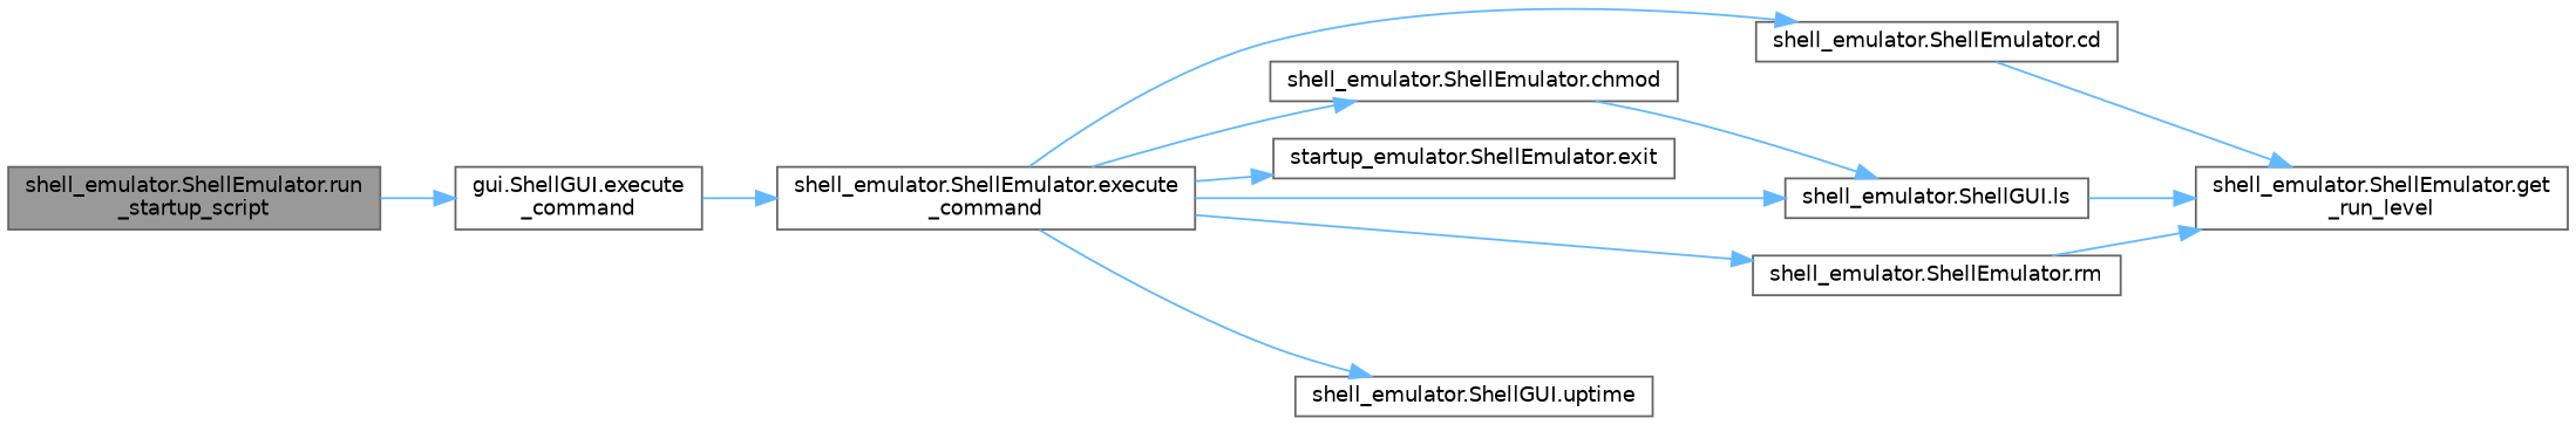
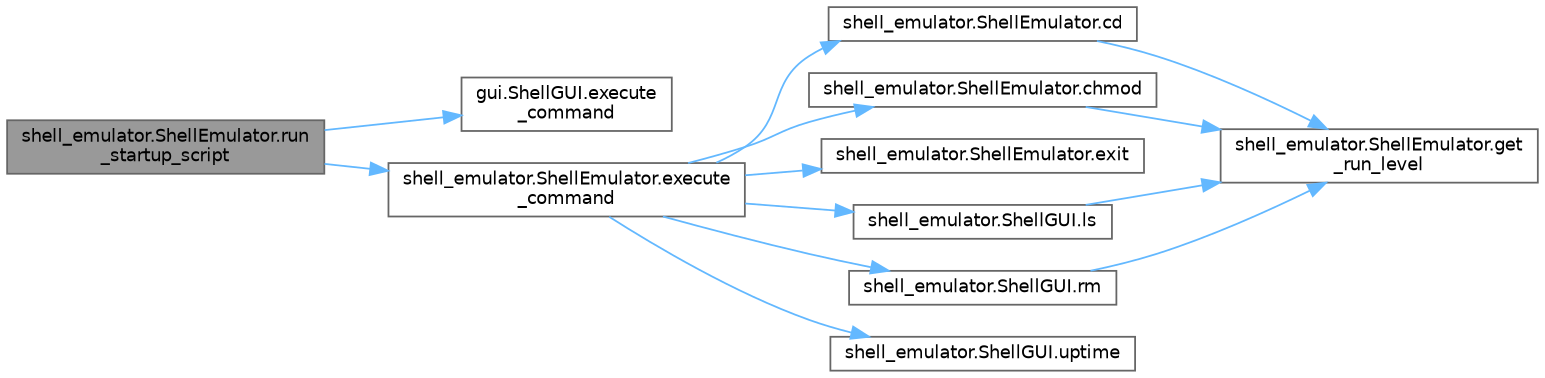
  digraph {
    rankdir=LR
    node [color=grey40 fillcolor=white fontname=Helvetica fontsize=10 shape=box style=filled]
    edge [color=steelblue1 fontname=Helvetica fontsize=10 labelfontname=Helvetica labelfontsize=10 style=solid]
    n1 [color=gray40 fillcolor=grey60 fontcolor=black height=0.2 label="shell_emulator.ShellEmulator.run\l_startup_script" width=0.4]
    n2 [height=0.2 label="gui.ShellGUI.execute\l_command" width=0.4]
    n3 [height=0.2 label="shell_emulator.ShellEmulator.execute\l_command" width=0.4]
    n4 [height=0.2 label="shell_emulator.ShellEmulator.cd" width=0.4]
    n5 [height=0.2 label="shell_emulator.ShellEmulator.chmod" width=0.4]
-   n6 [height=0.2 label="startup_emulator.ShellEmulator.exit" width=0.4]
+   n6 [height=0.2 label="shell_emulator.ShellEmulator.exit" width=0.4]
    n7 [height=0.2 label="shell_emulator.ShellGUI.ls" width=0.4]
-   n8 [height=0.2 label="shell_emulator.ShellEmulator.rm" width=0.4]
+   n8 [height=0.2 label="shell_emulator.ShellGUI.rm" width=0.4]
    n9 [height=0.2 label="shell_emulator.ShellGUI.uptime" width=0.4]
    n10 [height=0.2 label="shell_emulator.ShellEmulator.get\l_run_level" width=0.4]
    n1 -> n2
-   n2 -> n3
+   n1 -> n3
    n3 -> n4
    n3 -> n5
    n3 -> n6
    n3 -> n7
    n3 -> n8
    n3 -> n9
    n4 -> n10
-   n5 -> n7
+   n5 -> n10
    n7 -> n10
    n8 -> n10
  }
